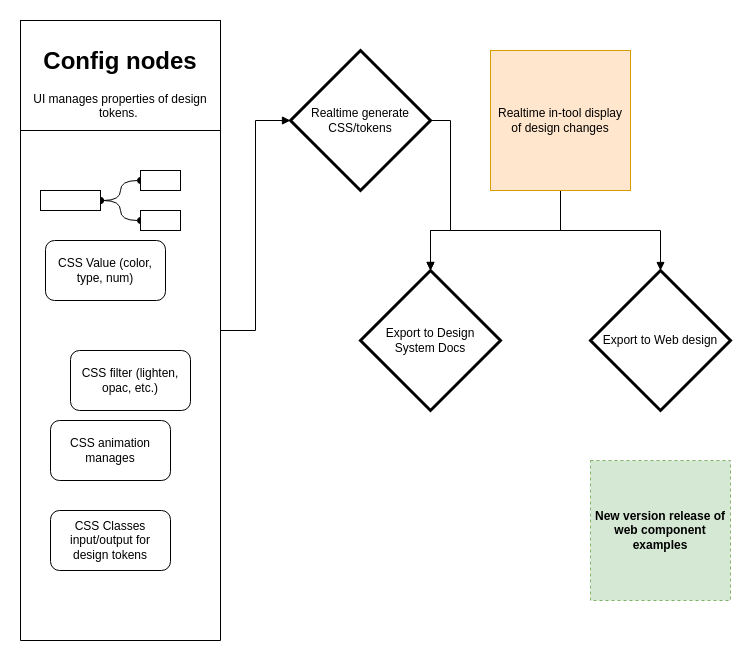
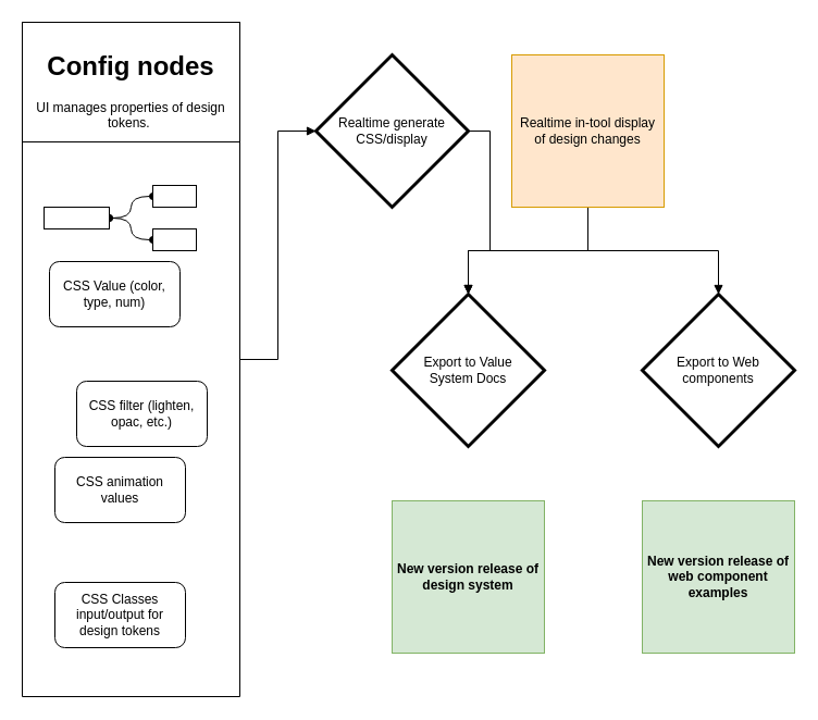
  <mxCell id="0" />
  <mxCell id="1" parent="0" />
  <mxCell id="2" style="edgeStyle=orthogonalEdgeStyle;rounded=0;orthogonalLoop=1;jettySize=auto;html=1;exitX=1;exitY=0.5;exitDx=0;exitDy=0;entryX=0;entryY=0.5;entryDx=0;entryDy=0;endArrow=block;endFill=1;" edge="1" parent="1" source="3" target="15"><mxGeometry relative="1" as="geometry" /></mxCell>
  <mxCell id="3" value="" style="swimlane;startSize=0;" vertex="1" parent="1"><mxGeometry x="20" y="20" width="200" height="620" as="geometry" /></mxCell>
  <mxCell id="4" value="&lt;h1&gt;&lt;b&gt;Config nodes&lt;/b&gt;&lt;/h1&gt;UI manages properties of design tokens.&amp;nbsp;" style="whiteSpace=wrap;html=1;" vertex="1" parent="3"><mxGeometry width="200" height="110" as="geometry" /></mxCell>
  <mxCell id="5" style="edgeStyle=orthogonalEdgeStyle;rounded=0;orthogonalLoop=1;jettySize=auto;html=1;exitX=1;exitY=0.5;exitDx=0;exitDy=0;entryX=0;entryY=0.5;entryDx=0;entryDy=0;curved=1;endArrow=oval;endFill=1;startArrow=oval;startFill=1;" edge="1" parent="3" source="7" target="9"><mxGeometry relative="1" as="geometry" /></mxCell>
  <mxCell id="6" style="edgeStyle=orthogonalEdgeStyle;rounded=0;orthogonalLoop=1;jettySize=auto;html=1;exitX=1;exitY=0.5;exitDx=0;exitDy=0;entryX=0;entryY=0.5;entryDx=0;entryDy=0;curved=1;endArrow=oval;endFill=1;startArrow=oval;startFill=1;" edge="1" parent="3" source="7" target="8"><mxGeometry relative="1" as="geometry" /></mxCell>
  <mxCell id="7" value="" style="rounded=0;whiteSpace=wrap;html=1;" vertex="1" parent="3"><mxGeometry x="20" y="170" width="60" height="20" as="geometry" /></mxCell>
  <mxCell id="8" value="" style="rounded=0;whiteSpace=wrap;html=1;" vertex="1" parent="3"><mxGeometry x="120" y="190" width="40" height="20" as="geometry" /></mxCell>
  <mxCell id="9" value="" style="rounded=0;whiteSpace=wrap;html=1;" vertex="1" parent="3"><mxGeometry x="120" y="150" width="40" height="20" as="geometry" /></mxCell>
  <mxCell id="10" value="CSS Value (color, type, num)" style="whiteSpace=wrap;html=1;rounded=1;" vertex="1" parent="3"><mxGeometry x="25" y="220" width="120" height="60" as="geometry" /></mxCell>
  <mxCell id="11" value="CSS filter (lighten, opac, etc.)" style="whiteSpace=wrap;html=1;rounded=1;" vertex="1" parent="3"><mxGeometry x="50" y="330" width="120" height="60" as="geometry" /></mxCell>
- <mxCell id="12" value="CSS animation manages" style="whiteSpace=wrap;html=1;rounded=1;" vertex="1" parent="3"><mxGeometry x="30" y="400" width="120" height="60" as="geometry" /></mxCell>
- <mxCell id="13" value="CSS Classes input/output for design tokens" style="whiteSpace=wrap;html=1;rounded=1;" vertex="1" parent="3"><mxGeometry x="30" y="490" width="120" height="60" as="geometry" /></mxCell>
+ <mxCell id="12" value="CSS animation values" style="whiteSpace=wrap;html=1;rounded=1;" vertex="1" parent="3"><mxGeometry x="30" y="400" width="120" height="60" as="geometry" /></mxCell>
+ <mxCell id="13" value="CSS Classes input/output for design tokens" style="whiteSpace=wrap;html=1;rounded=1;" vertex="1" parent="3"><mxGeometry x="30" y="515" width="120" height="60" as="geometry" /></mxCell>
  <mxCell id="14" style="edgeStyle=orthogonalEdgeStyle;rounded=0;orthogonalLoop=1;jettySize=auto;html=1;exitX=1;exitY=0.5;exitDx=0;exitDy=0;endArrow=block;endFill=1;" edge="1" parent="1" source="15" target="22"><mxGeometry relative="1" as="geometry" /></mxCell>
- <mxCell id="15" value="Realtime generate&lt;br&gt;CSS/tokens" style="rhombus;whiteSpace=wrap;html=1;strokeWidth=3;" vertex="1" parent="1"><mxGeometry x="290" y="50" width="140" height="140" as="geometry" /></mxCell>
+ <mxCell id="15" value="Realtime generate&lt;br&gt;CSS/display" style="rhombus;whiteSpace=wrap;html=1;strokeWidth=3;" vertex="1" parent="1"><mxGeometry x="290" y="50" width="140" height="140" as="geometry" /></mxCell>
  <mxCell id="16" style="edgeStyle=orthogonalEdgeStyle;rounded=0;orthogonalLoop=1;jettySize=auto;html=1;exitX=0.5;exitY=1;exitDx=0;exitDy=0;entryX=0.5;entryY=0;entryDx=0;entryDy=0;startArrow=none;startFill=0;endArrow=block;endFill=1;" edge="1" parent="1" source="18" target="19"><mxGeometry relative="1" as="geometry" /></mxCell>
  <mxCell id="17" style="edgeStyle=orthogonalEdgeStyle;rounded=0;orthogonalLoop=1;jettySize=auto;html=1;exitX=0.5;exitY=1;exitDx=0;exitDy=0;entryX=0.5;entryY=0;entryDx=0;entryDy=0;startArrow=none;startFill=0;endArrow=block;endFill=1;" edge="1" parent="1" source="18" target="22"><mxGeometry relative="1" as="geometry" /></mxCell>
- <mxCell id="18" value="Realtime in-tool display&lt;br&gt;of design changes" style="whiteSpace=wrap;html=1;aspect=fixed;fillColor=#ffe6cc;strokeColor=#d79b00;" vertex="1" parent="1"><mxGeometry x="490" y="50" width="140" height="140" as="geometry" /></mxCell>
- <mxCell id="19" value="Export to Web design" style="rhombus;whiteSpace=wrap;html=1;strokeWidth=3;" vertex="1" parent="1"><mxGeometry x="590" y="270" width="140" height="140" as="geometry" /></mxCell>
- <mxCell id="20" value="&lt;b&gt;New version release of web component examples&lt;/b&gt;" style="whiteSpace=wrap;html=1;aspect=fixed;fillColor=#d5e8d4;strokeColor=#82b366;dashed=1;" vertex="1" parent="1"><mxGeometry x="590" y="460" width="140" height="140" as="geometry" /></mxCell>
- <mxCell id="22" value="Export to Design&lt;br&gt;System Docs" style="rhombus;whiteSpace=wrap;html=1;strokeWidth=3;" vertex="1" parent="1"><mxGeometry x="360" y="270" width="140" height="140" as="geometry" /></mxCell>
+ <mxCell id="18" value="Realtime in-tool display&lt;br&gt;of design changes" style="whiteSpace=wrap;html=1;aspect=fixed;fillColor=#ffe6cc;strokeColor=#d79b00;" vertex="1" parent="1"><mxGeometry x="470" y="50" width="140" height="140" as="geometry" /></mxCell>
+ <mxCell id="19" value="Export to Web components" style="rhombus;whiteSpace=wrap;html=1;strokeWidth=3;" vertex="1" parent="1"><mxGeometry x="590" y="270" width="140" height="140" as="geometry" /></mxCell>
+ <mxCell id="20" value="&lt;b&gt;New version release of web component examples&lt;/b&gt;" style="whiteSpace=wrap;html=1;aspect=fixed;fillColor=#d5e8d4;strokeColor=#82b366;" vertex="1" parent="1"><mxGeometry x="590" y="460" width="140" height="140" as="geometry" /></mxCell>
+ <mxCell id="21" value="&lt;b&gt;New version release of design system&lt;/b&gt;" style="whiteSpace=wrap;html=1;aspect=fixed;fillColor=#d5e8d4;strokeColor=#82b366;" vertex="1" parent="1"><mxGeometry x="360" y="460" width="140" height="140" as="geometry" /></mxCell>
+ <mxCell id="22" value="Export to Value&lt;br&gt;System Docs" style="rhombus;whiteSpace=wrap;html=1;strokeWidth=3;" vertex="1" parent="1"><mxGeometry x="360" y="270" width="140" height="140" as="geometry" /></mxCell>
